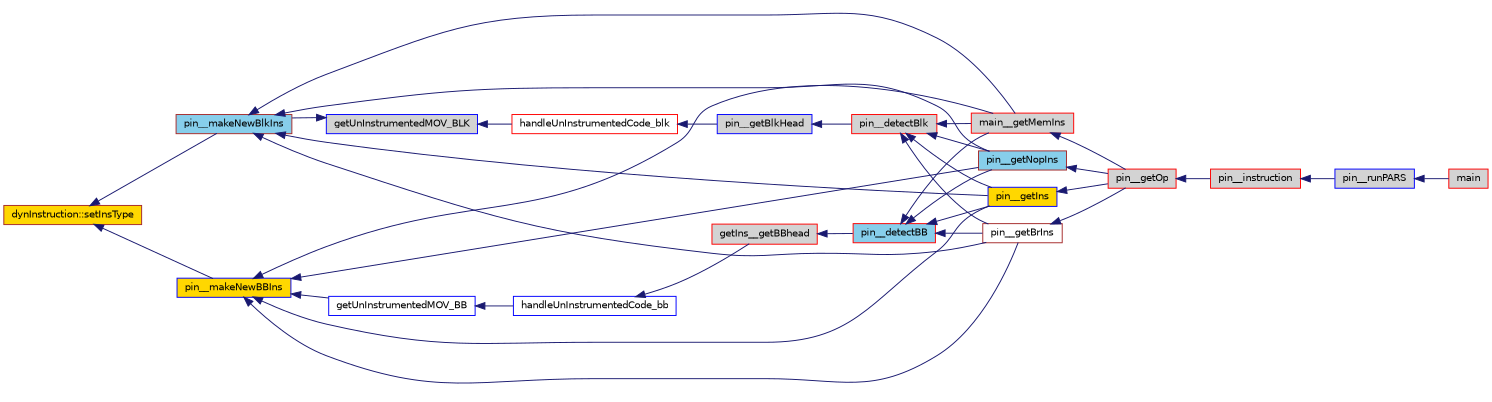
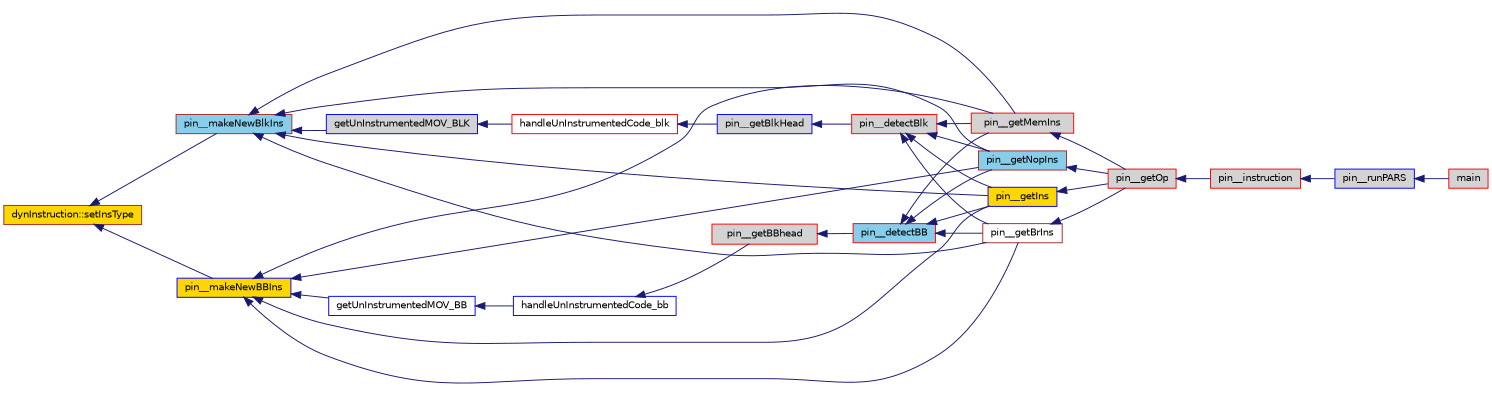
  digraph {
    rankdir=LR
    node [color=red fillcolor=lightgrey fontname=Helvetica fontsize=10 shape=record style=filled]
    edge [color=midnightblue dir=back fontname=Helvetica fontsize=10 labelfontname=Helvetica labelfontsize=10 style=solid]
    n1 [color=brown fillcolor=gold fontcolor=black height=0.2 label="dynInstruction::setInsType" width=0.4]
    n2 [color=blue fillcolor=gold height=0.2 label=pin__makeNewBBIns width=0.4]
    n3 [color=brown fillcolor=skyblue height=0.2 label=pin__makeNewBlkIns width=0.4]
    n4 [color=blue fillcolor=white height=0.2 label=getUnInstrumentedMOV_BB width=0.4]
    n5 [color=brown fillcolor=white height=0.2 label=pin__getBrIns width=0.4]
    n6 [color=blue fillcolor=gold height=0.2 label=pin__getIns width=0.4]
-   n7 [height=0.2 label=main__getMemIns width=0.4]
+   n7 [height=0.2 label=pin__getMemIns width=0.4]
    n8 [color=brown fillcolor=skyblue height=0.2 label=pin__getNopIns width=0.4]
    n9 [color=blue height=0.2 label=getUnInstrumentedMOV_BLK width=0.4]
    n10 [color=blue fillcolor=white height=0.2 label=handleUnInstrumentedCode_bb width=0.4]
    n11 [height=0.2 label=pin__getOp width=0.4]
-   n12 [height=0.2 label=getIns__getBBhead width=0.4]
+   n12 [height=0.2 label=pin__getBBhead width=0.4]
    n13 [fillcolor=skyblue height=0.2 label=pin__detectBB width=0.4]
    n14 [height=0.2 label=pin__instruction width=0.4]
    n15 [color=blue height=0.2 label=pin__runPARS width=0.4]
    n16 [height=0.2 label=main width=0.4]
    n17 [fillcolor=white height=0.2 label=handleUnInstrumentedCode_blk width=0.4]
    n18 [color=blue height=0.2 label=pin__getBlkHead width=0.4]
    n19 [height=0.2 label=pin__detectBlk width=0.4]
    n1 -> n2
    n1 -> n3
    n2 -> n4
    n2 -> n5
    n2 -> n6
    n2 -> n7
    n2 -> n8
    n3 -> n5
    n3 -> n6
    n3 -> n7
    n3 -> n8
-   n9 -> n3
+   n3 -> n9
    n4 -> n10
    n5 -> n11
    n6 -> n11
    n7 -> n11
    n8 -> n11
    n9 -> n17
    n10 -> n12
    n11 -> n14
    n12 -> n13
    n13 -> n5
    n13 -> n6
    n13 -> n7
    n13 -> n8
    n14 -> n15
    n15 -> n16
    n17 -> n18
    n18 -> n19
    n19 -> n5
    n19 -> n6
    n19 -> n7
    n19 -> n8
  }
